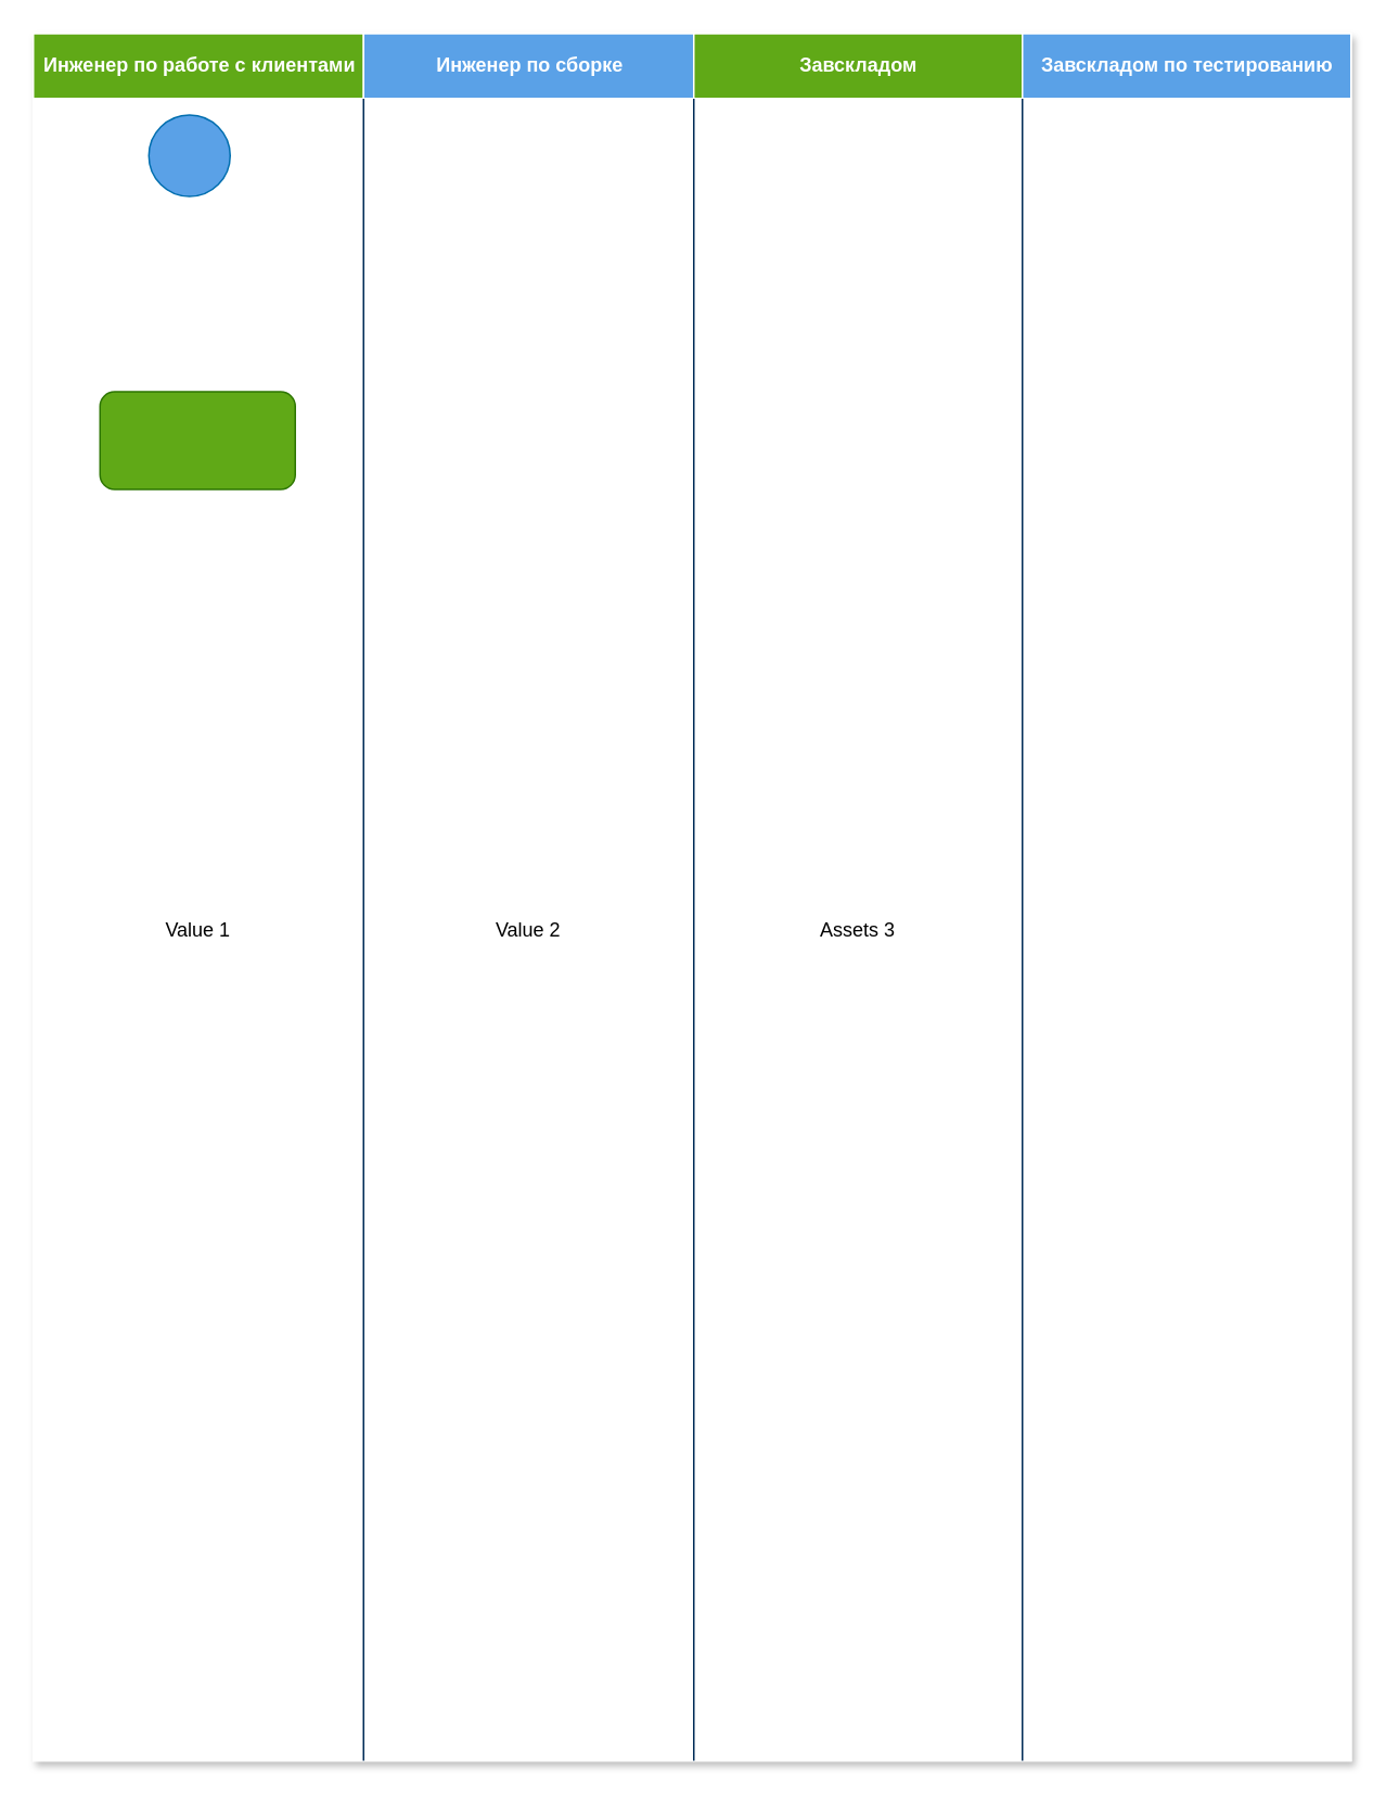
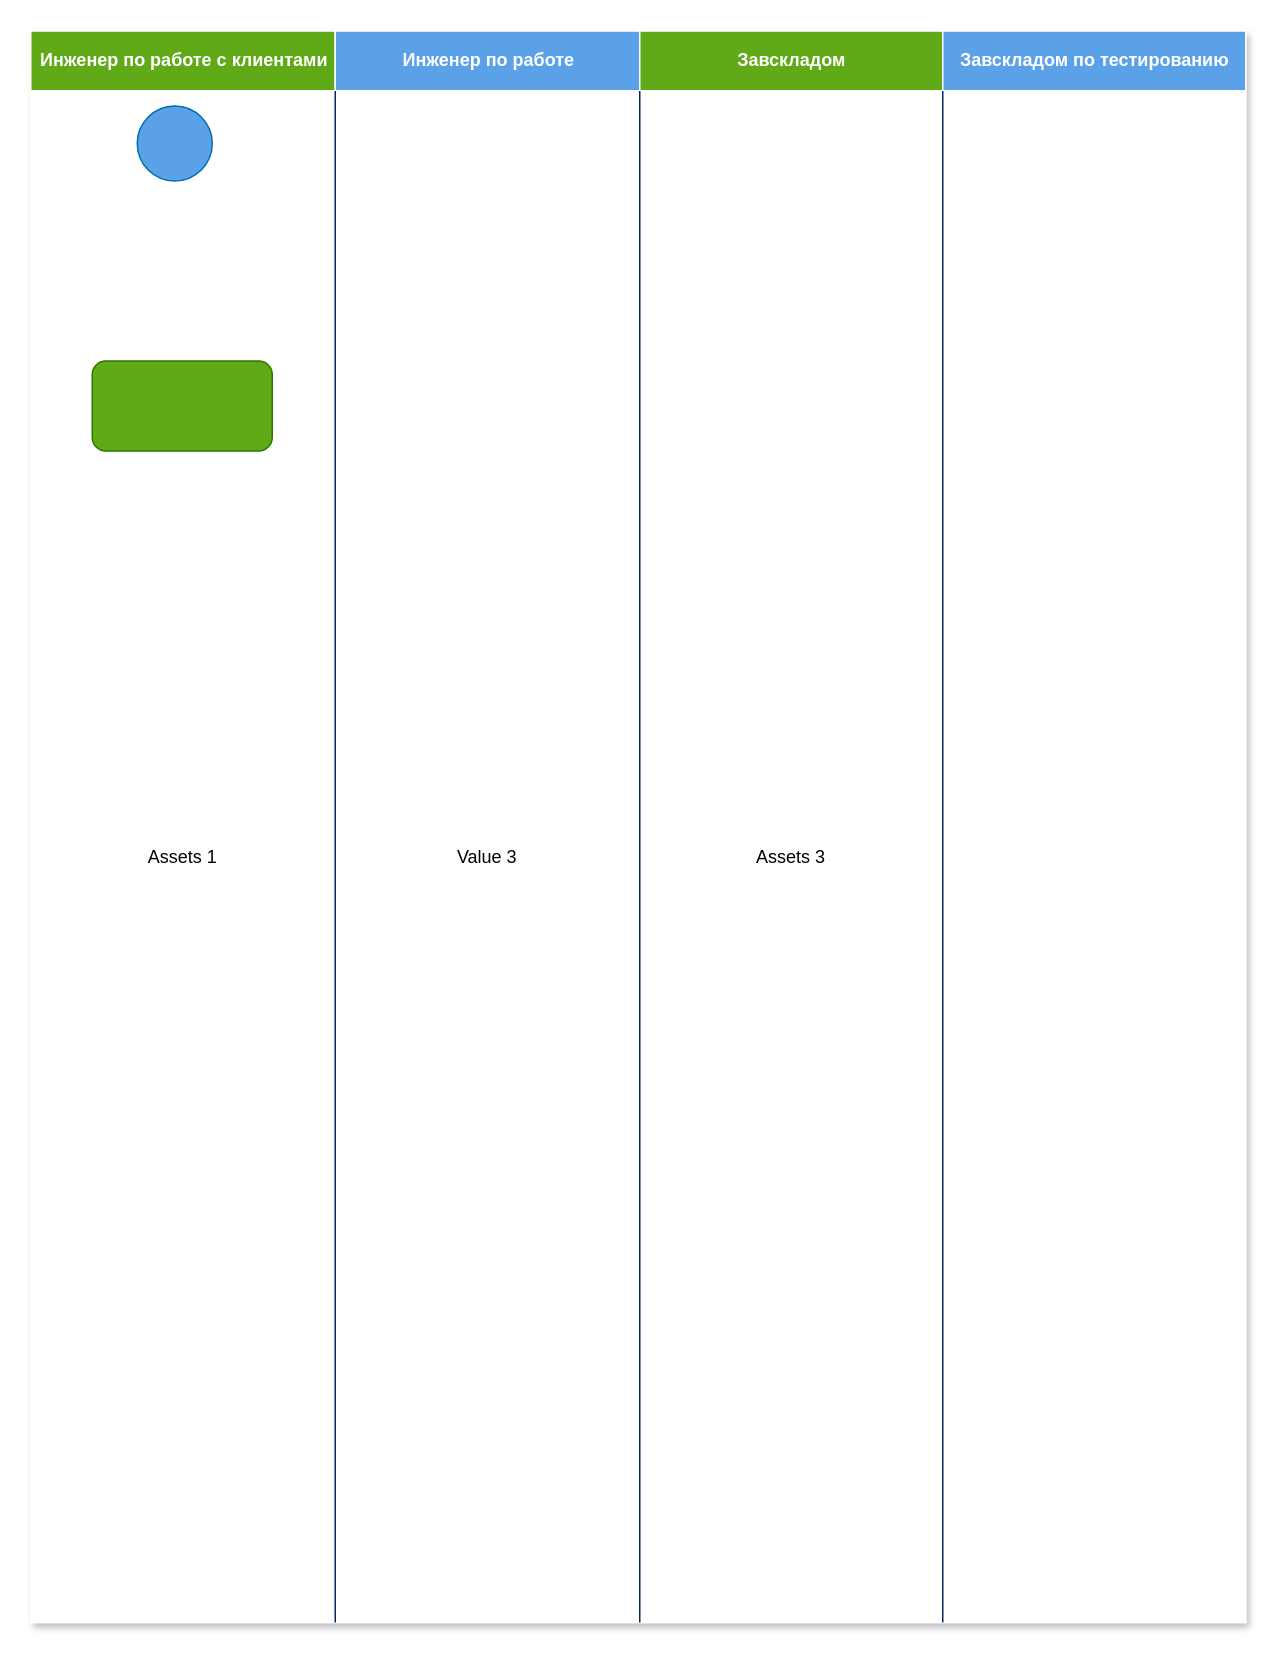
  <mxCell id="0" />
  <mxCell id="1" parent="0" />
  <mxCell id="2" value="" style="group;movable=0;resizable=0;rotatable=0;deletable=0;editable=0;locked=1;connectable=0;" parent="1" vertex="1" connectable="0"><mxGeometry x="20" y="20" width="810" height="1061" as="geometry" /></mxCell>
  <mxCell id="3" value="Assets" style="childLayout=tableLayout;recursiveResize=0;strokeColor=#FFFFFF;fillColor=#FFFFFF;shadow=1;movable=1;resizable=1;rotatable=1;deletable=1;editable=1;locked=0;connectable=1;" parent="2" vertex="1"><mxGeometry width="810" height="1061" as="geometry" /></mxCell>
  <mxCell id="4" style="shape=tableRow;horizontal=0;startSize=0;swimlaneHead=0;swimlaneBody=0;top=0;left=0;bottom=0;right=0;dropTarget=0;collapsible=0;recursiveResize=0;expand=0;fontStyle=0;strokeColor=inherit;fillColor=#5AA1E7;movable=1;resizable=1;rotatable=1;deletable=1;editable=1;locked=0;connectable=1;" parent="3" vertex="1"><mxGeometry width="810" height="40" as="geometry" /></mxCell>
  <mxCell id="5" value="Инженер по работе с клиентами" style="connectable=1;recursiveResize=0;strokeColor=#FFFFFF;fillColor=#60a917;align=center;fontStyle=1;fontColor=#ffffff;html=1;movable=1;resizable=1;rotatable=1;deletable=1;editable=1;locked=0;" parent="4" vertex="1"><mxGeometry width="203" height="40" as="geometry"><mxRectangle width="203" height="40" as="alternateBounds" /></mxGeometry></mxCell>
- <mxCell id="6" value="Инженер по сборке" style="connectable=1;recursiveResize=0;strokeColor=inherit;fillColor=#5AA1E7;align=center;fontStyle=1;fontColor=#FFFFFF;html=1;movable=1;resizable=1;rotatable=1;deletable=1;editable=1;locked=0;" parent="4" vertex="1"><mxGeometry x="203" width="203" height="40" as="geometry"><mxRectangle width="203" height="40" as="alternateBounds" /></mxGeometry></mxCell>
+ <mxCell id="6" value="Инженер по работе" style="connectable=1;recursiveResize=0;strokeColor=inherit;fillColor=#5AA1E7;align=center;fontStyle=1;fontColor=#FFFFFF;html=1;movable=1;resizable=1;rotatable=1;deletable=1;editable=1;locked=0;" parent="4" vertex="1"><mxGeometry x="203" width="203" height="40" as="geometry"><mxRectangle width="203" height="40" as="alternateBounds" /></mxGeometry></mxCell>
  <mxCell id="7" value="Завскладом" style="connectable=1;recursiveResize=0;strokeColor=inherit;fillColor=#60a917;align=center;fontStyle=1;fontColor=#FFFFFF;html=1;movable=1;resizable=1;rotatable=1;deletable=1;editable=1;locked=0;" parent="4" vertex="1"><mxGeometry x="406" width="202" height="40" as="geometry"><mxRectangle width="202" height="40" as="alternateBounds" /></mxGeometry></mxCell>
  <mxCell id="8" value="Завскладом по тестированию" style="connectable=1;recursiveResize=0;strokeColor=inherit;fillColor=#5AA1E7;align=center;fontStyle=1;fontColor=#FFFFFF;html=1;movable=1;resizable=1;rotatable=1;deletable=1;editable=1;locked=0;" parent="4" vertex="1"><mxGeometry x="608" width="202" height="40" as="geometry"><mxRectangle width="202" height="40" as="alternateBounds" /></mxGeometry></mxCell>
  <mxCell id="9" value="" style="shape=tableRow;horizontal=0;startSize=0;swimlaneHead=0;swimlaneBody=0;top=0;left=0;bottom=0;right=0;dropTarget=0;collapsible=0;recursiveResize=0;expand=0;fontStyle=0;strokeColor=inherit;fillColor=#ffffff;movable=1;resizable=1;rotatable=1;deletable=1;editable=1;locked=0;connectable=1;" parent="3" vertex="1"><mxGeometry y="40" width="810" height="1021" as="geometry" /></mxCell>
- <mxCell id="10" value="Value 1" style="connectable=1;recursiveResize=0;strokeColor=inherit;fillColor=inherit;align=center;whiteSpace=wrap;html=1;movable=1;resizable=1;rotatable=1;deletable=1;editable=1;locked=0;" parent="9" vertex="1"><mxGeometry width="203" height="1021" as="geometry"><mxRectangle width="203" height="1021" as="alternateBounds" /></mxGeometry></mxCell>
- <mxCell id="11" value="Value 2" style="connectable=1;recursiveResize=0;strokeColor=inherit;fillColor=inherit;align=center;whiteSpace=wrap;html=1;movable=1;resizable=1;rotatable=1;deletable=1;editable=1;locked=0;" parent="9" vertex="1"><mxGeometry x="203" width="203" height="1021" as="geometry"><mxRectangle width="203" height="1021" as="alternateBounds" /></mxGeometry></mxCell>
+ <mxCell id="10" value="Assets 1" style="connectable=1;recursiveResize=0;strokeColor=inherit;fillColor=inherit;align=center;whiteSpace=wrap;html=1;movable=1;resizable=1;rotatable=1;deletable=1;editable=1;locked=0;" parent="9" vertex="1"><mxGeometry width="203" height="1021" as="geometry"><mxRectangle width="203" height="1021" as="alternateBounds" /></mxGeometry></mxCell>
+ <mxCell id="11" value="Value 3" style="connectable=1;recursiveResize=0;strokeColor=inherit;fillColor=inherit;align=center;whiteSpace=wrap;html=1;movable=1;resizable=1;rotatable=1;deletable=1;editable=1;locked=0;" parent="9" vertex="1"><mxGeometry x="203" width="203" height="1021" as="geometry"><mxRectangle width="203" height="1021" as="alternateBounds" /></mxGeometry></mxCell>
  <mxCell id="12" value="Assets 3" style="connectable=1;recursiveResize=0;strokeColor=inherit;fillColor=inherit;align=center;whiteSpace=wrap;html=1;movable=1;resizable=1;rotatable=1;deletable=1;editable=1;locked=0;" parent="9" vertex="1"><mxGeometry x="406" width="202" height="1021" as="geometry"><mxRectangle width="202" height="1021" as="alternateBounds" /></mxGeometry></mxCell>
  <mxCell id="13" style="connectable=1;recursiveResize=0;strokeColor=inherit;fillColor=inherit;align=center;whiteSpace=wrap;html=1;movable=1;resizable=1;rotatable=1;deletable=1;editable=1;locked=0;" parent="9" vertex="1"><mxGeometry x="608" width="202" height="1021" as="geometry"><mxRectangle width="202" height="1021" as="alternateBounds" /></mxGeometry></mxCell>
  <mxCell id="14" value="" style="endArrow=none;html=1;rounded=0;strokeColor=#002B57;movable=1;resizable=1;rotatable=1;deletable=1;editable=1;locked=0;connectable=1;" parent="2" edge="1"><mxGeometry width="50" height="50" relative="1" as="geometry"><mxPoint x="203" y="1061" as="sourcePoint" /><mxPoint x="203" y="40" as="targetPoint" /></mxGeometry></mxCell>
  <mxCell id="15" value="" style="endArrow=none;html=1;rounded=0;strokeColor=#002B57;movable=1;resizable=1;rotatable=1;deletable=1;editable=1;locked=0;connectable=1;" parent="2" edge="1"><mxGeometry width="50" height="50" relative="1" as="geometry"><mxPoint x="406" y="1061" as="sourcePoint" /><mxPoint x="406" y="40" as="targetPoint" /></mxGeometry></mxCell>
  <mxCell id="16" value="" style="endArrow=none;html=1;rounded=0;strokeColor=#002B57;movable=1;resizable=1;rotatable=1;deletable=1;editable=1;locked=0;connectable=1;" parent="2" edge="1"><mxGeometry width="50" height="50" relative="1" as="geometry"><mxPoint x="608" y="1061" as="sourcePoint" /><mxPoint x="608" y="40" as="targetPoint" /></mxGeometry></mxCell>
  <mxCell id="17" value="" style="ellipse;whiteSpace=wrap;html=1;aspect=fixed;fillColor=#5AA1E7;fontColor=#ffffff;strokeColor=#006EAF;" parent="1" vertex="1"><mxGeometry x="91" y="70" width="50" height="50" as="geometry" /></mxCell>
  <mxCell id="18" value="" style="rounded=1;whiteSpace=wrap;html=1;fillColor=#60a917;fontColor=#ffffff;strokeColor=#2D7600;" parent="1" vertex="1"><mxGeometry x="61" y="240" width="120" height="60" as="geometry" /></mxCell>
